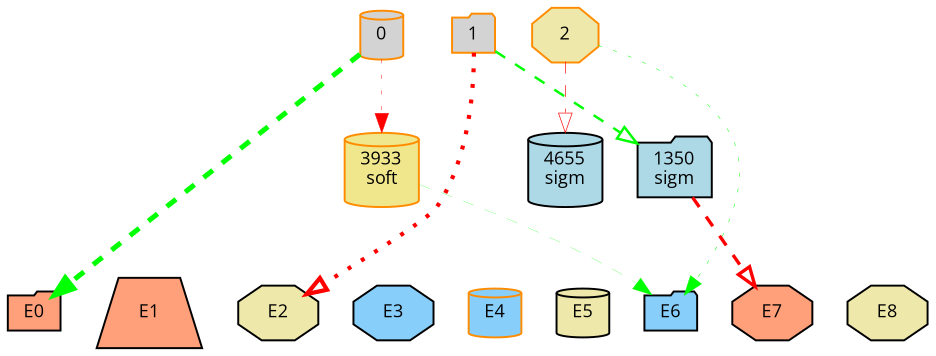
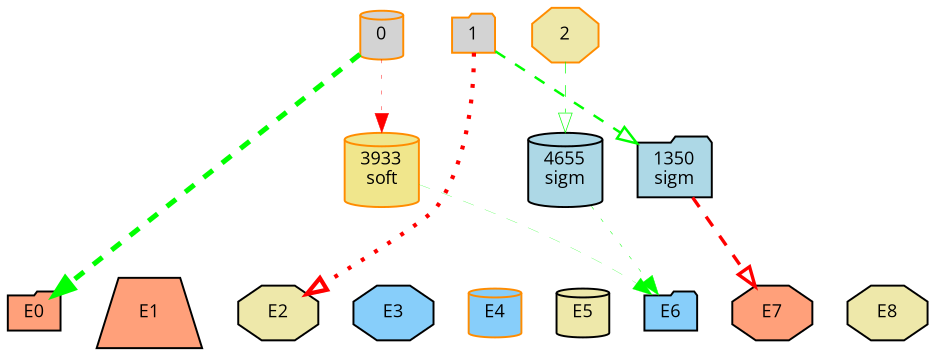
  digraph {
    fontname="Open Sans"
    node [color=black fillcolor=palegoldenrod fontname="Open Sans" fontsize=9 shape=cylinder style=filled]
    edge [fontname="Open Sans" style=invis]
    0 [color=darkorange fillcolor=lightgray height=0.2 width=0.2]
    1 [color=darkorange fillcolor=lightgray height=0.2 shape=folder width=0.2]
    2 [color=darkorange height=0.2 shape=octagon width=0.2]
    E0 [fillcolor=lightsalmon height=0.2 shape=folder width=0.2]
    E1 [fillcolor=lightsalmon height=0.2 shape=trapezium width=0.2]
    E2 [height=0.2 shape=octagon width=0.2]
    E3 [fillcolor=lightskyblue height=0.2 shape=octagon width=0.2]
    E4 [color=darkorange fillcolor=lightskyblue height=0.2 width=0.2]
    E5 [height=0.2 width=0.2]
    E6 [fillcolor=lightskyblue height=0.2 shape=folder width=0.2]
    E7 [fillcolor=lightsalmon height=0.2 shape=octagon width=0.2]
    E8 [height=0.2 shape=octagon width=0.2]
    n13 [color=darkorange fillcolor=khaki height=0.2 label="3933\nsoft" width=0.2]
    n14 [fillcolor=lightblue height=0.2 label="1350\nsigm" shape=folder width=0.2]
    n15 [fillcolor=lightblue height=0.2 label="4655\nsigm" width=0.2]
    subgraph sub_1 {
      rank=source
      0
      1
      2
    }
    subgraph sub_2 {
      rank=sink
      E0
      E1
      E2
      E3
      E4
      E5
      E6
      E7
      E8
    }
    0 -> 1
    0 -> E0 [arrowhead=normal color=green penwidth=2.5972843764895104 style=dashed]
    0 -> n13 [arrowhead=normal color=red penwidth=0.22763604144399982 style=dotted]
    1 -> 2
    1 -> E2 [arrowhead=onormal color=red penwidth=2.1621036608378996 style=dotted]
    1 -> n14 [arrowhead=onormal color=green penwidth=1.2573243718499492 style=dashed]
-   2 -> n15 [arrowhead=onormal color=red penwidth=0.34280921527913377 style=dashed]
+   2 -> n15 [arrowhead=onormal color=green penwidth=0.34280921527913377 style=dashed]
    E0 -> E1
    E1 -> E2
    E2 -> E3
    E3 -> E4
    E4 -> E5
    E5 -> E6
    E6 -> E7
    E7 -> E8
    n13 -> E6 [arrowhead=normal color=green penwidth=0.12233765268508737 style=dashed]
    n14 -> E7 [arrowhead=onormal color=red penwidth=1.7169038435750776 style=dashed]
-   2 -> E6 [arrowhead=normal color=green penwidth=0.25385461468097126 style=dotted]
+   n15 -> E6 [arrowhead=normal color=green penwidth=0.25385461468097126 style=dotted]
  }
